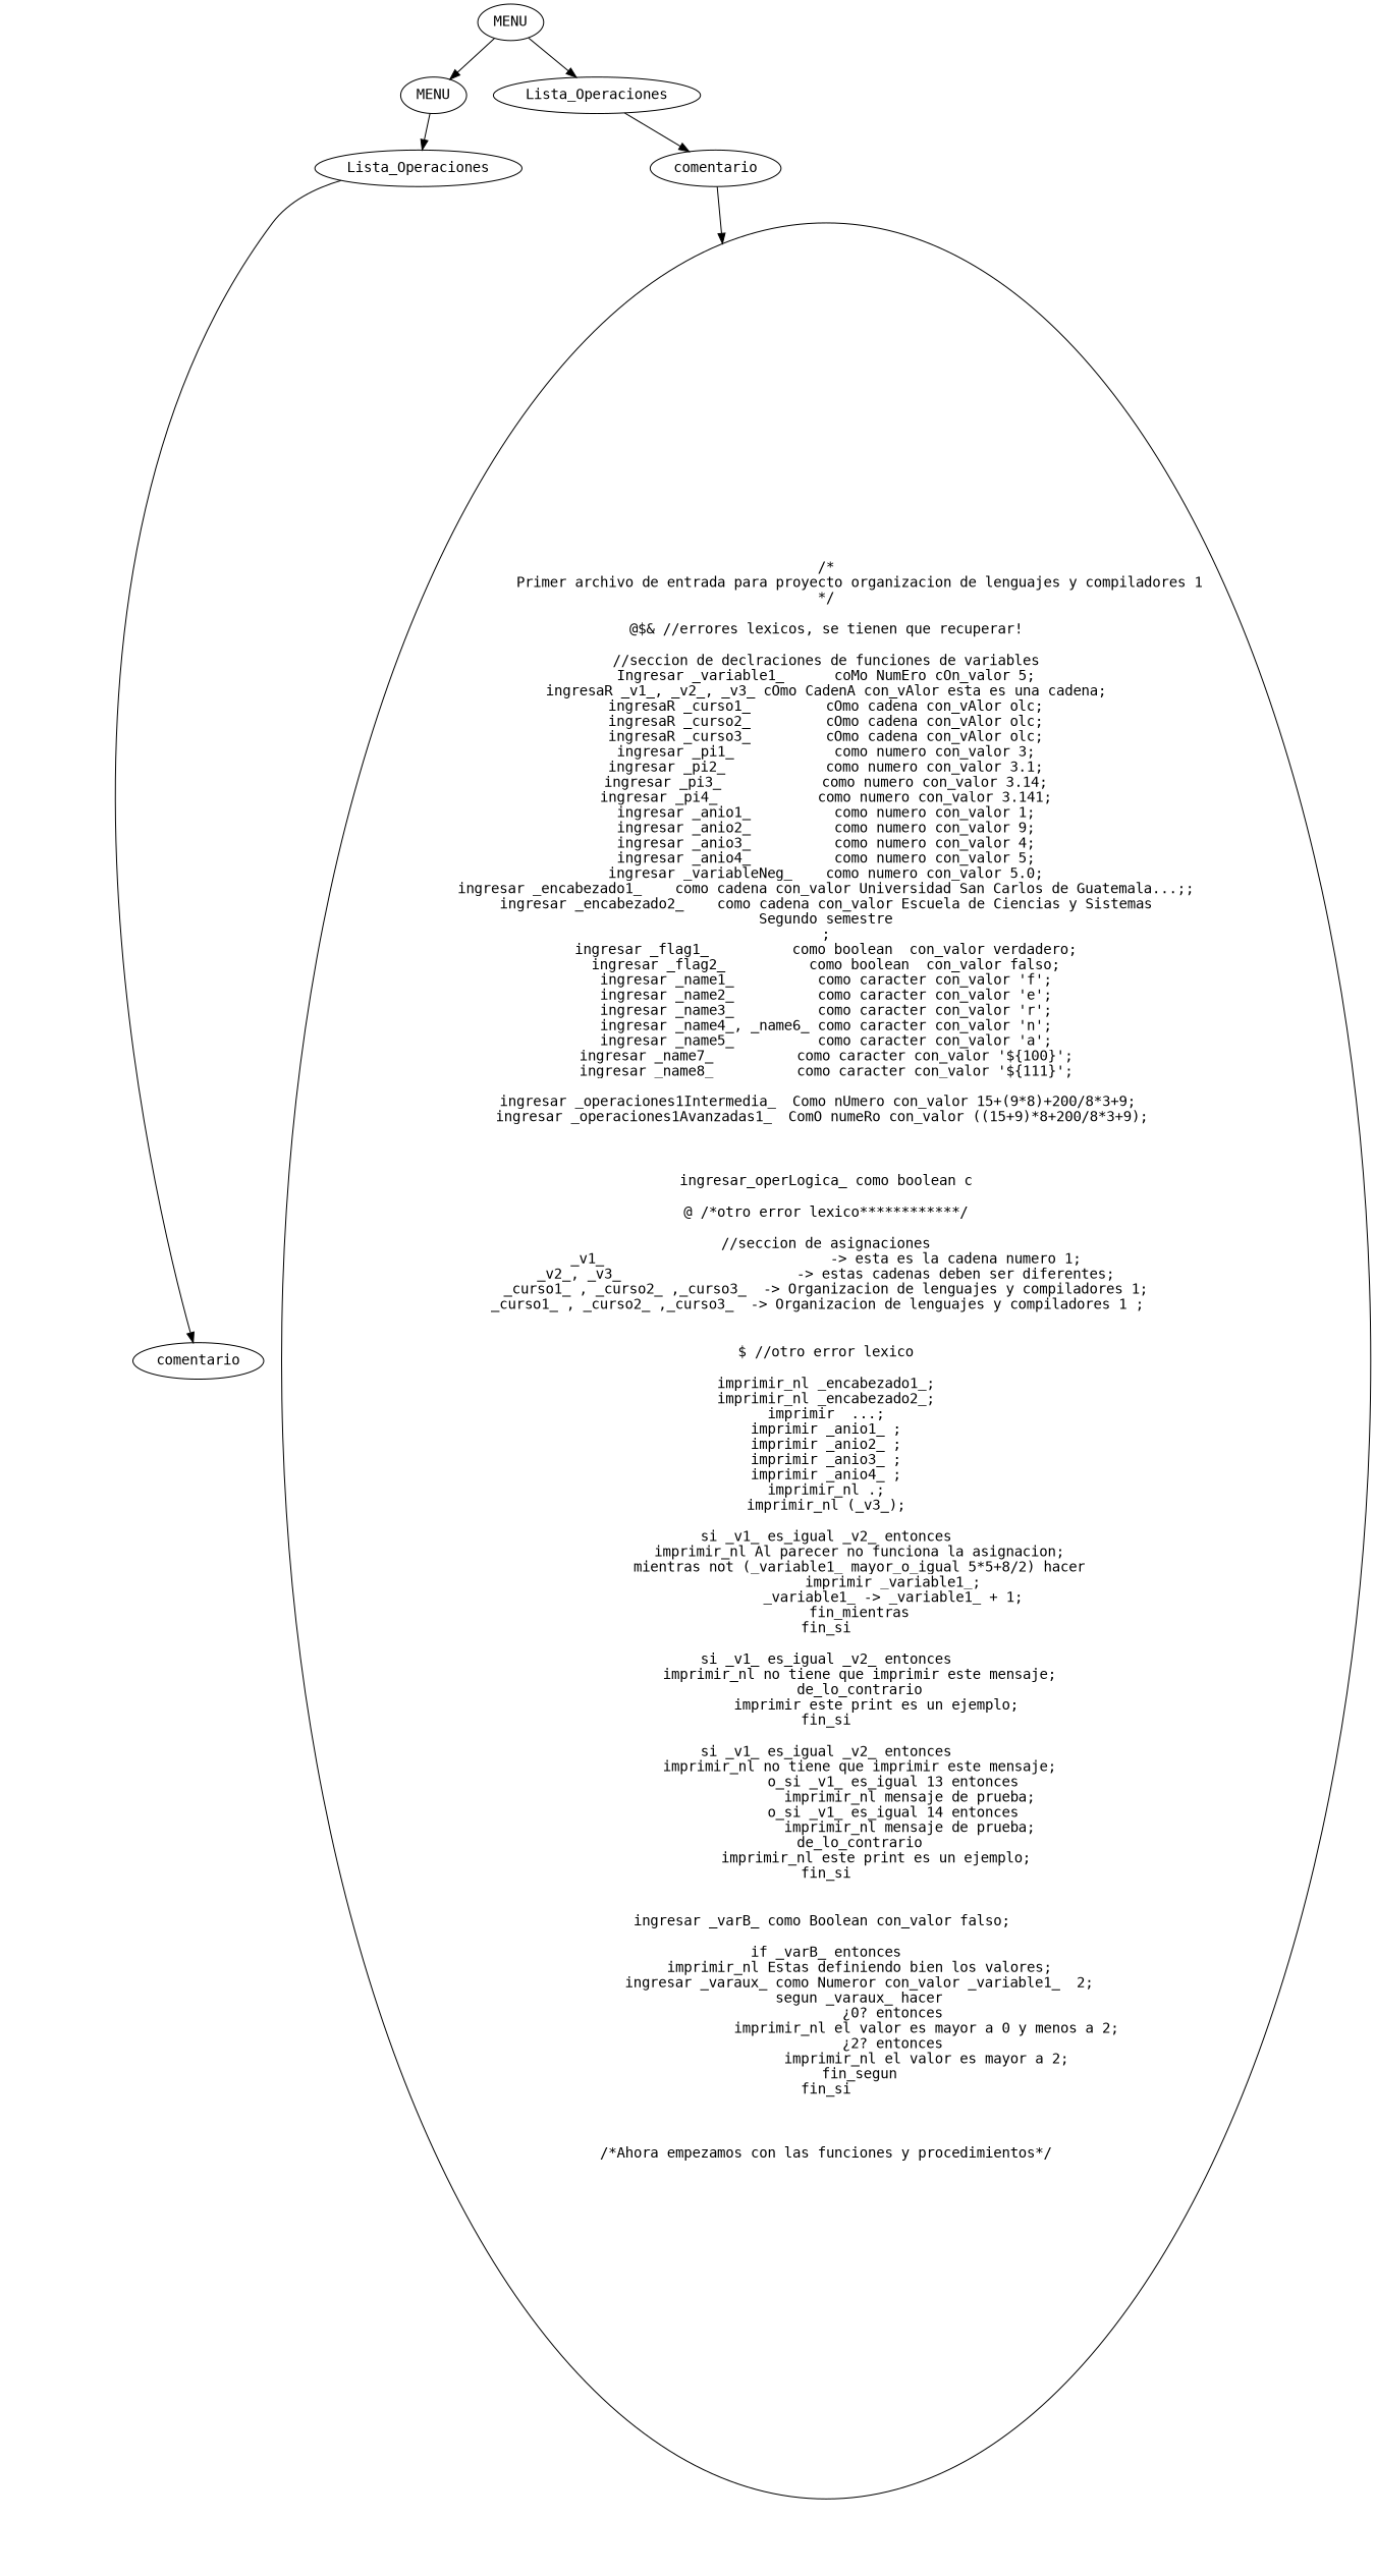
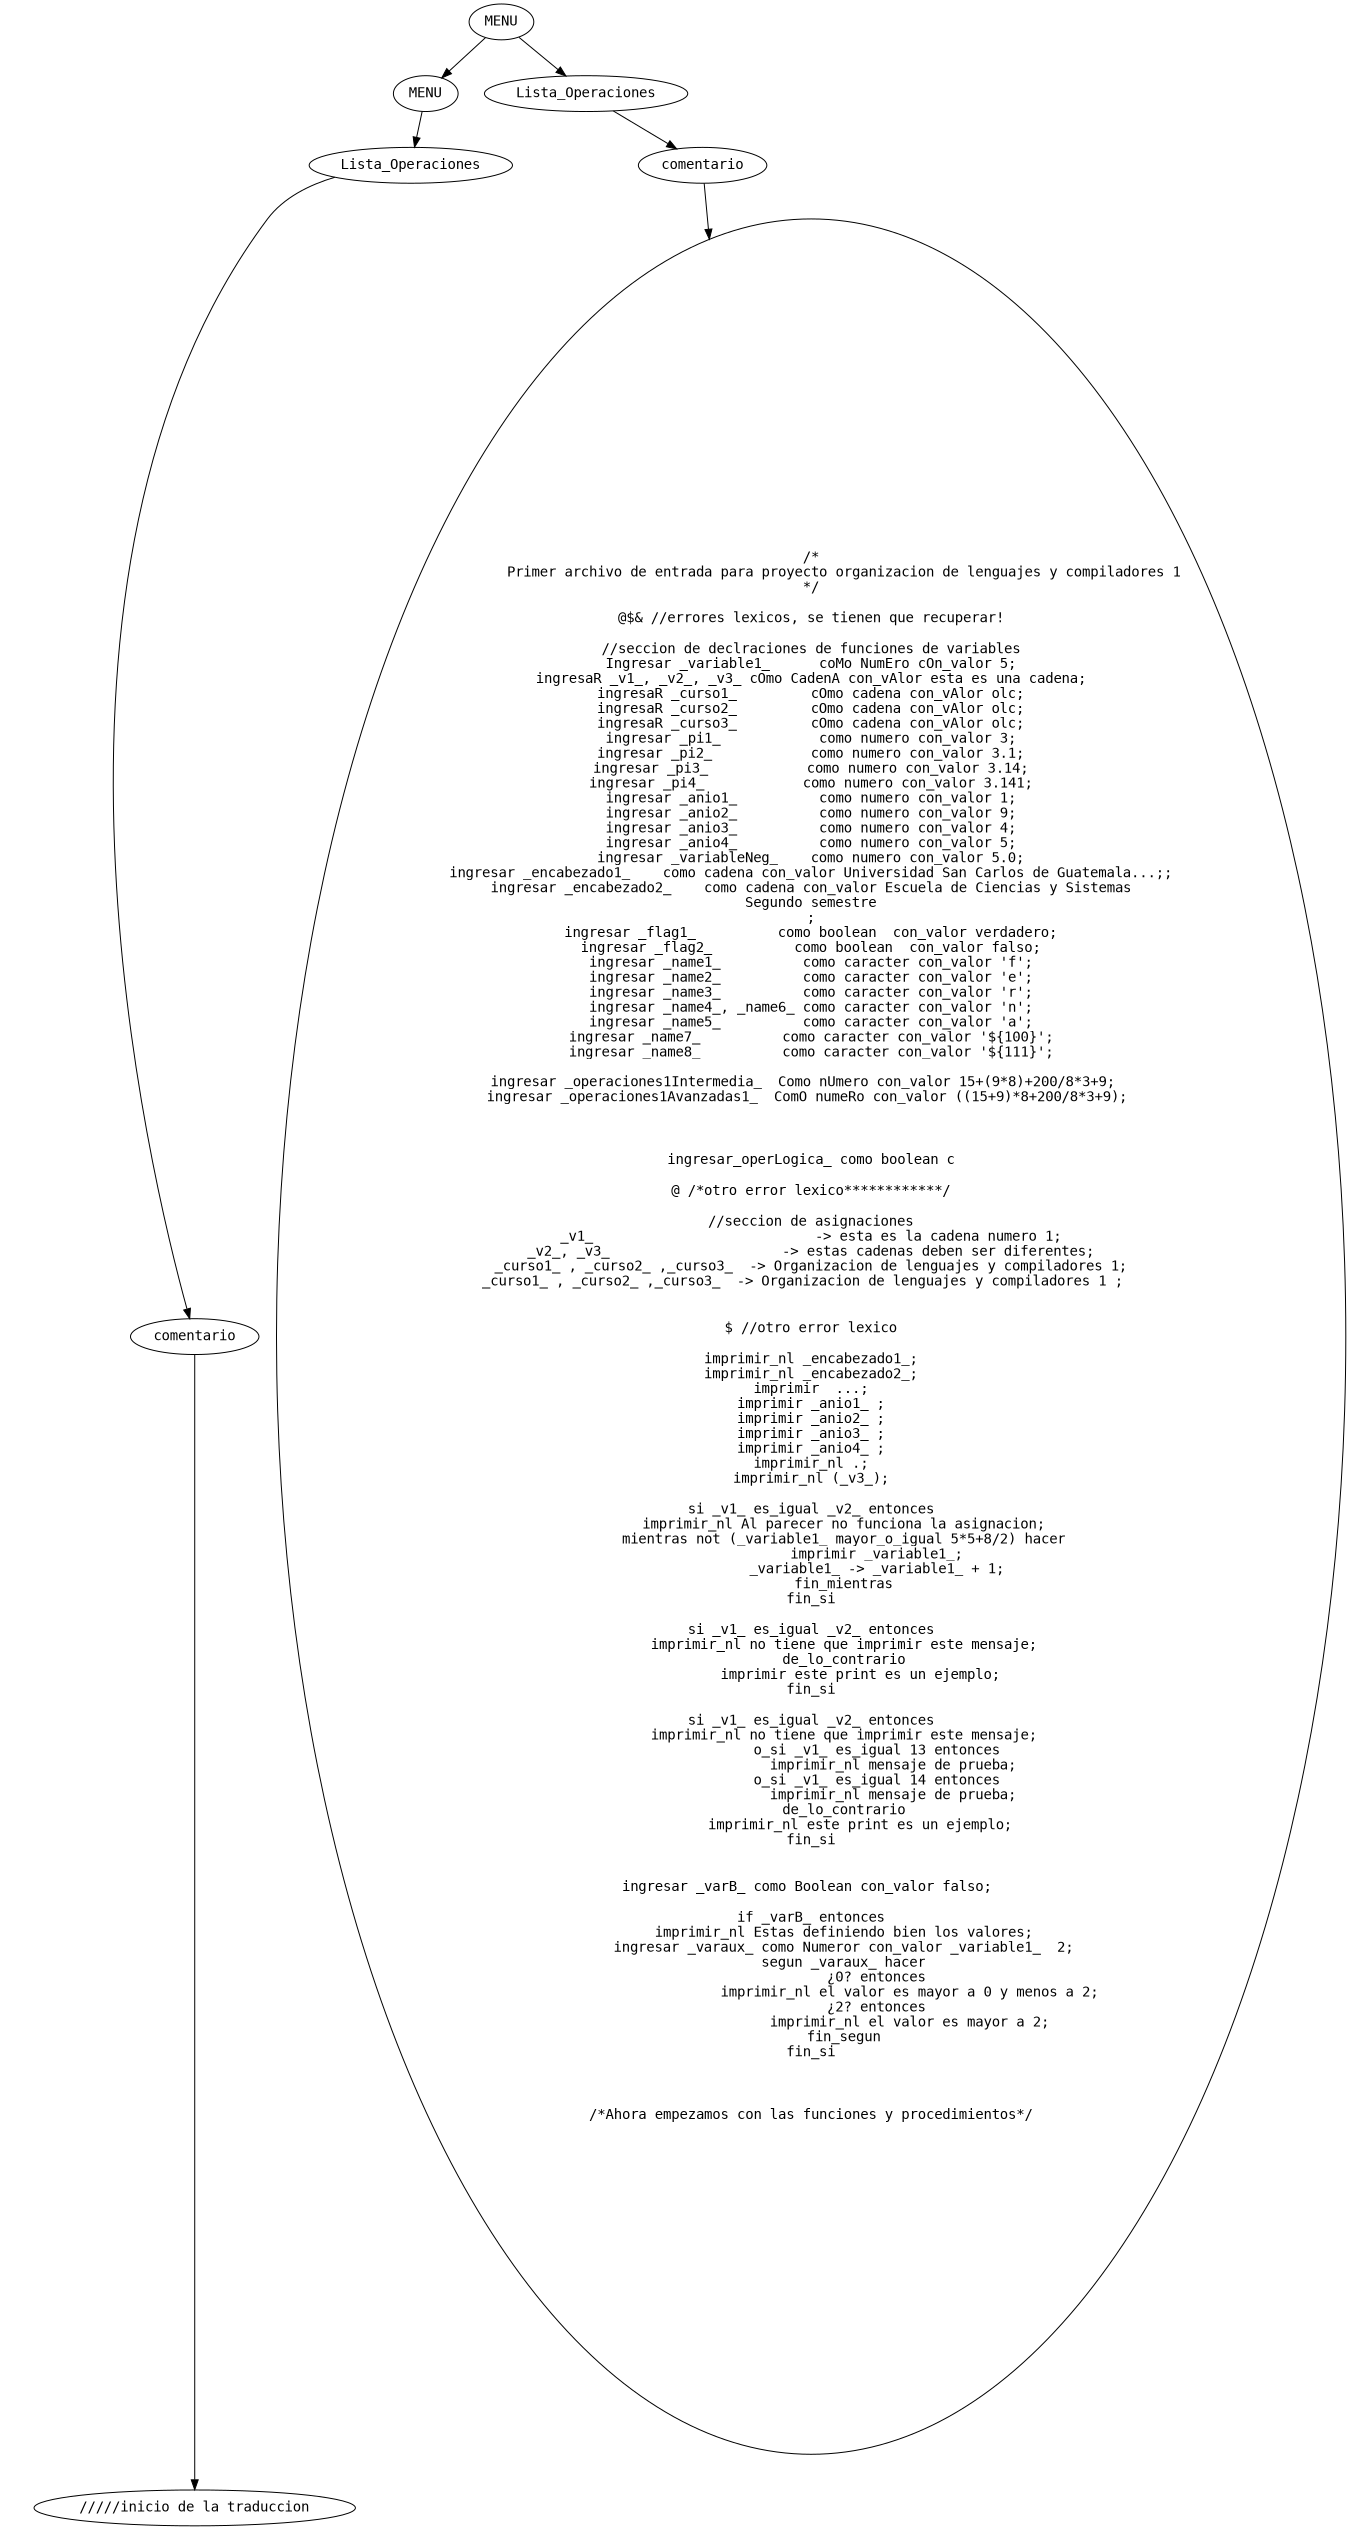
  digraph {
    fontname="DejaVu Sans Mono"
    node [fontname="DejaVu Sans Mono"]
    edge [fontname="DejaVu Sans Mono"]
    n1 [label=MENU]
    n2 [label=MENU]
    n3 [label=Lista_Operaciones]
    n4 [label=Lista_Operaciones]
    n5 [label=comentario]
+   n6 [label="/////inicio de la traduccion"]
    n7 [label=comentario]
    n8 [label="/*\n        Primer archivo de entrada para proyecto organizacion de lenguajes y compiladores 1\n*/\n\n@$& //errores lexicos, se tienen que recuperar!\n\n//seccion de declraciones de funciones de variables\nIngresar _variable1_      coMo NumEro cOn_valor 5;\ningresaR _v1_, _v2_, _v3_ cOmo CadenA con_vAlor esta es una cadena;\ningresaR _curso1_         cOmo cadena con_vAlor olc;\ningresaR _curso2_         cOmo cadena con_vAlor olc;\ningresaR _curso3_         cOmo cadena con_vAlor olc;\ningresar _pi1_            como numero con_valor 3;\ningresar _pi2_            como numero con_valor 3.1;\ningresar _pi3_            como numero con_valor 3.14;\ningresar _pi4_            como numero con_valor 3.141;\ningresar _anio1_          como numero con_valor 1;\ningresar _anio2_          como numero con_valor 9;\ningresar _anio3_          como numero con_valor 4;\ningresar _anio4_          como numero con_valor 5;\ningresar _variableNeg_    como numero con_valor 5.0;\ningresar _encabezado1_    como cadena con_valor Universidad San Carlos de Guatemala...;;\ningresar _encabezado2_    como cadena con_valor Escuela de Ciencias y Sistemas\nSegundo semestre\n;\ningresar _flag1_          como boolean  con_valor verdadero;\ningresar _flag2_          como boolean  con_valor falso;\ningresar _name1_          como caracter con_valor 'f';\ningresar _name2_          como caracter con_valor 'e';\ningresar _name3_          como caracter con_valor 'r';\ningresar _name4_, _name6_ como caracter con_valor 'n';\ningresar _name5_          como caracter con_valor 'a';\ningresar _name7_          como caracter con_valor '${100}';\ningresar _name8_          como caracter con_valor '${111}';\n                          \ningresar _operaciones1Intermedia_  Como nUmero con_valor 15+(9*8)+200/8*3+9;  \ningresar _operaciones1Avanzadas1_  ComO numeRo con_valor ((15+9)*8+200/8*3+9); \n\n\n\ningresar_operLogica_ como boolean c\n\n@ /*otro error lexico************/\n\n//seccion de asignaciones\n_v1_                           -> esta es la cadena numero 1;\n_v2_, _v3_                     -> estas cadenas deben ser diferentes;\n_curso1_ , _curso2_ ,_curso3_  -> Organizacion de lenguajes y compiladores 1;\n_curso1_ , _curso2_ ,_curso3_  -> Organizacion de lenguajes y compiladores 1 ;  \n\n\n$ //otro error lexico\n\nimprimir_nl _encabezado1_;\nimprimir_nl _encabezado2_;\nimprimir  ...;\nimprimir _anio1_ ;\nimprimir _anio2_ ;\nimprimir _anio3_ ;\nimprimir _anio4_ ;\nimprimir_nl .;\nimprimir_nl (_v3_);\n\nsi _v1_ es_igual _v2_ entonces\n	imprimir_nl Al parecer no funciona la asignacion;\n	mientras not (_variable1_ mayor_o_igual 5*5+8/2) hacer\n		imprimir _variable1_;\n		_variable1_ -> _variable1_ + 1;\n	fin_mientras\nfin_si\n\nsi _v1_ es_igual _v2_ entonces\n	imprimir_nl no tiene que imprimir este mensaje;\n	de_lo_contrario\n	    imprimir este print es un ejemplo;\nfin_si\n\nsi _v1_ es_igual _v2_ entonces\n	imprimir_nl no tiene que imprimir este mensaje;\n		o_si _v1_ es_igual 13 entonces\n		    imprimir_nl mensaje de prueba;\n		o_si _v1_ es_igual 14 entonces\n		    imprimir_nl mensaje de prueba;\n	de_lo_contrario\n	    imprimir_nl este print es un ejemplo;\nfin_si\n\n\ningresar _varB_ como Boolean con_valor falso; \n\nif _varB_ entonces\n	imprimir_nl Estas definiendo bien los valores;\n	ingresar _varaux_ como Numeror con_valor _variable1_  2;\n	segun _varaux_ hacer\n		¿0? entonces\n			imprimir_nl el valor es mayor a 0 y menos a 2;\n		¿2? entonces\n			imprimir_nl el valor es mayor a 2;\n	fin_segun\nfin_si\n\n\n\n/*Ahora empezamos con las funciones y procedimientos*/"]
    n1 -> n2
    n1 -> n3
    n2 -> n4
    n3 -> n7
    n4 -> n5
+   n5 -> n6
    n7 -> n8
  }
